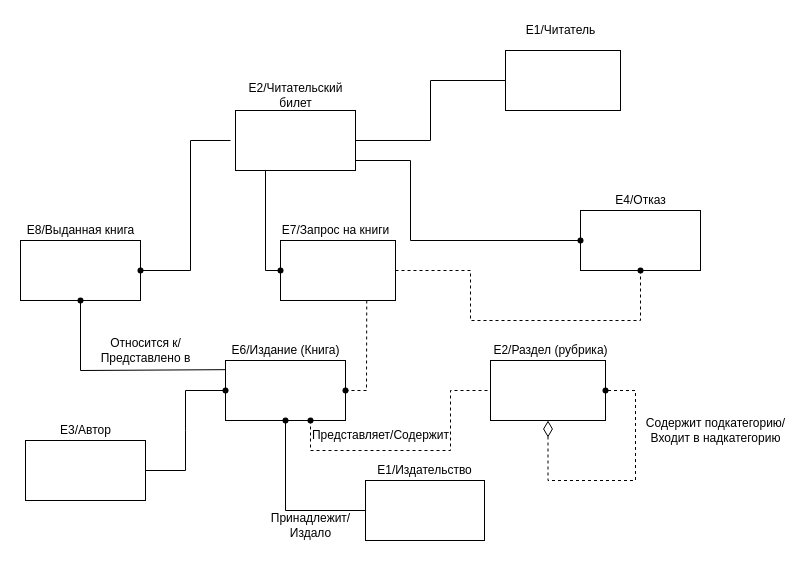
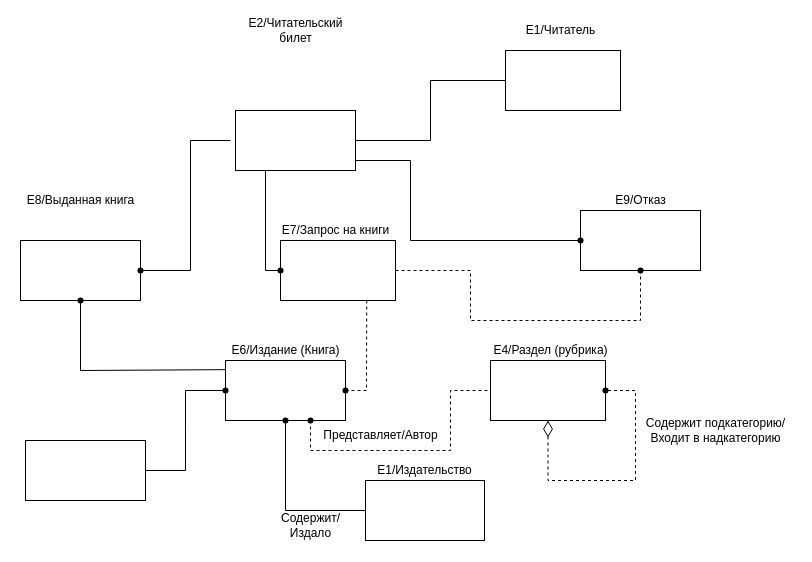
  <mxCell id="0" />
  <mxCell id="1" parent="0" />
  <mxCell id="2" value="" style="rounded=0;whiteSpace=wrap;html=1;" vertex="1" parent="1"><mxGeometry x="505" y="50" width="115" height="60" as="geometry" /></mxCell>
  <mxCell id="3" value="E1/Читатель" style="text;html=1;align=center;verticalAlign=middle;resizable=0;points=[];autosize=1;strokeColor=none;fillColor=none;" vertex="1" parent="1"><mxGeometry x="515" y="20" width="90" height="20" as="geometry" /></mxCell>
- <mxCell id="4" value="E2/Читательский&lt;br&gt;билет" style="text;html=1;align=center;verticalAlign=middle;resizable=0;points=[];autosize=1;strokeColor=none;fillColor=none;" vertex="1" parent="1"><mxGeometry x="240" y="80" width="110" height="30" as="geometry" /></mxCell>
+ <mxCell id="4" value="E2/Читательский&lt;br&gt;билет" style="text;html=1;align=center;verticalAlign=middle;resizable=0;points=[];autosize=1;strokeColor=none;fillColor=none;" vertex="1" parent="1"><mxGeometry x="240" y="15" width="110" height="30" as="geometry" /></mxCell>
  <mxCell id="5" value="" style="rounded=0;whiteSpace=wrap;html=1;" vertex="1" parent="1"><mxGeometry x="25" y="440" width="120" height="60" as="geometry" /></mxCell>
- <mxCell id="6" value="E3/Автор" style="text;html=1;align=center;verticalAlign=middle;resizable=0;points=[];autosize=1;strokeColor=none;fillColor=none;" vertex="1" parent="1"><mxGeometry x="50" y="420" width="70" height="20" as="geometry" /></mxCell>
  <mxCell id="7" value="" style="rounded=0;whiteSpace=wrap;html=1;" vertex="1" parent="1"><mxGeometry x="490" y="360" width="115" height="60" as="geometry" /></mxCell>
- <mxCell id="8" value="E2/Раздел (рубрика)" style="text;html=1;align=center;verticalAlign=middle;resizable=0;points=[];autosize=1;strokeColor=none;fillColor=none;" vertex="1" parent="1"><mxGeometry x="485" y="340" width="130" height="20" as="geometry" /></mxCell>
+ <mxCell id="8" value="E4/Раздел (рубрика)" style="text;html=1;align=center;verticalAlign=middle;resizable=0;points=[];autosize=1;strokeColor=none;fillColor=none;" vertex="1" parent="1"><mxGeometry x="485" y="340" width="130" height="20" as="geometry" /></mxCell>
  <mxCell id="9" value="" style="rounded=0;whiteSpace=wrap;html=1;" vertex="1" parent="1"><mxGeometry x="365" y="480" width="119" height="60" as="geometry" /></mxCell>
  <mxCell id="10" value="E1/Издательство" style="text;html=1;align=center;verticalAlign=middle;resizable=0;points=[];autosize=1;strokeColor=none;fillColor=none;" vertex="1" parent="1"><mxGeometry x="369" y="460" width="110" height="20" as="geometry" /></mxCell>
  <mxCell id="11" value="" style="rounded=0;whiteSpace=wrap;html=1;" vertex="1" parent="1"><mxGeometry x="280" y="240" width="115" height="60" as="geometry" /></mxCell>
  <mxCell id="12" value="E7/Запрос на книги" style="text;html=1;align=center;verticalAlign=middle;resizable=0;points=[];autosize=1;strokeColor=none;fillColor=none;" vertex="1" parent="1"><mxGeometry x="275" y="220" width="120" height="20" as="geometry" /></mxCell>
  <mxCell id="13" value="" style="rounded=0;whiteSpace=wrap;html=1;" vertex="1" parent="1"><mxGeometry x="20" y="240" width="120" height="60" as="geometry" /></mxCell>
- <mxCell id="14" value="E8/Выданная книга" style="text;html=1;align=center;verticalAlign=middle;resizable=0;points=[];autosize=1;strokeColor=none;fillColor=none;" vertex="1" parent="1"><mxGeometry x="20" y="220" width="120" height="20" as="geometry" /></mxCell>
+ <mxCell id="14" value="E8/Выданная книга" style="text;html=1;align=center;verticalAlign=middle;resizable=0;points=[];autosize=1;strokeColor=none;fillColor=none;" vertex="1" parent="1"><mxGeometry x="20" y="190" width="120" height="20" as="geometry" /></mxCell>
  <mxCell id="15" value="" style="rounded=0;whiteSpace=wrap;html=1;" vertex="1" parent="1"><mxGeometry x="580" y="210" width="120" height="60" as="geometry" /></mxCell>
- <mxCell id="16" value="E4/Отказ" style="text;html=1;align=center;verticalAlign=middle;resizable=0;points=[];autosize=1;strokeColor=none;fillColor=none;" vertex="1" parent="1"><mxGeometry x="605" y="190" width="70" height="20" as="geometry" /></mxCell>
+ <mxCell id="16" value="E9/Отказ" style="text;html=1;align=center;verticalAlign=middle;resizable=0;points=[];autosize=1;strokeColor=none;fillColor=none;" vertex="1" parent="1"><mxGeometry x="605" y="190" width="70" height="20" as="geometry" /></mxCell>
  <mxCell id="17" value="" style="rounded=0;whiteSpace=wrap;html=1;" vertex="1" parent="1"><mxGeometry x="235" y="110" width="120" height="60" as="geometry" /></mxCell>
  <mxCell id="18" value="" style="endArrow=none;html=1;rounded=0;exitX=1;exitY=0.5;exitDx=0;exitDy=0;entryX=0;entryY=0.5;entryDx=0;entryDy=0;" edge="1" parent="1" source="17" target="2"><mxGeometry width="50" height="50" relative="1" as="geometry"><mxPoint x="370" y="140" as="sourcePoint" /><mxPoint x="500" y="80" as="targetPoint" /><Array as="points"><mxPoint x="430" y="140" /><mxPoint x="430" y="80" /></Array></mxGeometry></mxCell>
  <mxCell id="19" value="" style="rounded=0;whiteSpace=wrap;html=1;" vertex="1" parent="1"><mxGeometry x="225" y="360" width="120" height="60" as="geometry" /></mxCell>
  <mxCell id="20" value="E6/Издание (Книга)" style="text;html=1;align=center;verticalAlign=middle;resizable=0;points=[];autosize=1;strokeColor=none;fillColor=none;" vertex="1" parent="1"><mxGeometry x="225" y="340" width="120" height="20" as="geometry" /></mxCell>
  <mxCell id="21" value="" style="endArrow=none;html=1;rounded=0;dashed=1;exitX=0.465;exitY=0.61;exitDx=0;exitDy=0;entryX=0;entryY=0.5;entryDx=0;entryDy=0;exitPerimeter=0;" edge="1" parent="1" source="22" target="7"><mxGeometry relative="1" as="geometry"><mxPoint x="285" y="470" as="sourcePoint" /><mxPoint x="445" y="470" as="targetPoint" /><Array as="points"><mxPoint x="310" y="450" /><mxPoint x="450" y="450" /><mxPoint x="450" y="390" /></Array></mxGeometry></mxCell>
  <mxCell id="22" value="" style="shape=waypoint;sketch=0;fillStyle=solid;size=6;pointerEvents=1;points=[];fillColor=none;resizable=0;rotatable=0;perimeter=centerPerimeter;snapToPoint=1;" vertex="1" parent="1"><mxGeometry x="290" y="400" width="40" height="40" as="geometry" /></mxCell>
- <mxCell id="23" value="Представляет/Содержит" style="text;html=1;align=center;verticalAlign=middle;resizable=0;points=[];autosize=1;strokeColor=none;fillColor=none;" vertex="1" parent="1"><mxGeometry x="305" y="425" width="150" height="20" as="geometry" /></mxCell>
+ <mxCell id="23" value="Представляет/Автор" style="text;html=1;align=center;verticalAlign=middle;resizable=0;points=[];autosize=1;strokeColor=none;fillColor=none;" vertex="1" parent="1"><mxGeometry x="305" y="425" width="150" height="20" as="geometry" /></mxCell>
  <mxCell id="24" value="" style="endArrow=none;html=1;rounded=0;exitX=1;exitY=0.5;exitDx=0;exitDy=0;entryX=0;entryY=0.5;entryDx=0;entryDy=0;" edge="1" parent="1" source="5" target="19"><mxGeometry relative="1" as="geometry"><mxPoint x="285" y="470" as="sourcePoint" /><mxPoint x="185" y="470" as="targetPoint" /><Array as="points"><mxPoint x="185" y="470" /><mxPoint x="185" y="430" /><mxPoint x="185" y="390" /></Array></mxGeometry></mxCell>
  <mxCell id="25" value="" style="shape=waypoint;sketch=0;fillStyle=solid;size=6;pointerEvents=1;points=[];fillColor=none;resizable=0;rotatable=0;perimeter=centerPerimeter;snapToPoint=1;" vertex="1" parent="1"><mxGeometry x="205" y="370" width="40" height="40" as="geometry" /></mxCell>
  <mxCell id="26" value="" style="endArrow=none;html=1;rounded=0;entryX=0;entryY=0.5;entryDx=0;entryDy=0;exitX=0.5;exitY=1;exitDx=0;exitDy=0;" edge="1" parent="1" source="19" target="9"><mxGeometry relative="1" as="geometry"><mxPoint x="285" y="570" as="sourcePoint" /><mxPoint x="445" y="480" as="targetPoint" /><Array as="points"><mxPoint x="285" y="510" /></Array></mxGeometry></mxCell>
  <mxCell id="27" value="" style="shape=waypoint;sketch=0;fillStyle=solid;size=6;pointerEvents=1;points=[];fillColor=none;resizable=0;rotatable=0;perimeter=centerPerimeter;snapToPoint=1;" vertex="1" parent="1"><mxGeometry x="265" y="400" width="40" height="40" as="geometry" /></mxCell>
  <mxCell id="28" value="" style="endArrow=close;html=1;dashed=1;endSize=12;startArrow=diamondThin;startSize=14;startFill=0;edgeStyle=orthogonalEdgeStyle;rounded=0;entryX=1;entryY=0.5;entryDx=0;entryDy=0;exitX=0.5;exitY=1;exitDx=0;exitDy=0;" edge="1" parent="1" source="7" target="7"><mxGeometry relative="1" as="geometry"><mxPoint x="505" y="470" as="sourcePoint" /><mxPoint x="695" y="460" as="targetPoint" /><Array as="points"><mxPoint x="548" y="480" /><mxPoint x="635" y="480" /><mxPoint x="635" y="390" /></Array></mxGeometry></mxCell>
  <mxCell id="29" value="" style="shape=waypoint;sketch=0;fillStyle=solid;size=6;pointerEvents=1;points=[];fillColor=none;resizable=0;rotatable=0;perimeter=centerPerimeter;snapToPoint=1;" vertex="1" parent="1"><mxGeometry x="585" y="370" width="40" height="40" as="geometry" /></mxCell>
  <mxCell id="30" value="" style="endArrow=none;html=1;rounded=0;exitDx=0;exitDy=0;startArrow=none;" edge="1" parent="1" source="31"><mxGeometry relative="1" as="geometry"><mxPoint x="260" y="210" as="sourcePoint" /><mxPoint x="230" y="140" as="targetPoint" /><Array as="points"><mxPoint x="190" y="270" /><mxPoint x="190" y="140" /></Array></mxGeometry></mxCell>
  <mxCell id="31" value="" style="shape=waypoint;sketch=0;fillStyle=solid;size=6;pointerEvents=1;points=[];fillColor=none;resizable=0;rotatable=0;perimeter=centerPerimeter;snapToPoint=1;" vertex="1" parent="1"><mxGeometry x="120" y="250" width="40" height="40" as="geometry" /></mxCell>
  <mxCell id="32" value="" style="endArrow=none;html=1;rounded=0;exitX=1;exitY=0.5;exitDx=0;exitDy=0;entryDx=0;entryDy=0;" edge="1" parent="1" source="13" target="31"><mxGeometry relative="1" as="geometry"><mxPoint x="140" y="270" as="sourcePoint" /><mxPoint x="235" y="140" as="targetPoint" /><Array as="points" /></mxGeometry></mxCell>
  <mxCell id="33" value="" style="endArrow=none;html=1;rounded=0;entryX=0;entryY=0.5;entryDx=0;entryDy=0;" edge="1" parent="1" target="11"><mxGeometry relative="1" as="geometry"><mxPoint x="265" y="170" as="sourcePoint" /><mxPoint x="420" y="290" as="targetPoint" /><Array as="points"><mxPoint x="265" y="270" /></Array></mxGeometry></mxCell>
  <mxCell id="34" value="" style="shape=waypoint;sketch=0;fillStyle=solid;size=6;pointerEvents=1;points=[];fillColor=none;resizable=0;rotatable=0;perimeter=centerPerimeter;snapToPoint=1;" vertex="1" parent="1"><mxGeometry x="260" y="250" width="40" height="40" as="geometry" /></mxCell>
  <mxCell id="35" value="" style="endArrow=none;html=1;rounded=0;exitDx=0;exitDy=0;startArrow=none;" edge="1" parent="1" source="36"><mxGeometry relative="1" as="geometry"><mxPoint x="65" y="369.17" as="sourcePoint" /><mxPoint x="225" y="369.17" as="targetPoint" /><Array as="points"><mxPoint x="80" y="370" /></Array></mxGeometry></mxCell>
  <mxCell id="36" value="" style="shape=waypoint;sketch=0;fillStyle=solid;size=6;pointerEvents=1;points=[];fillColor=none;resizable=0;rotatable=0;perimeter=centerPerimeter;snapToPoint=1;" vertex="1" parent="1"><mxGeometry x="60" y="280" width="40" height="40" as="geometry" /></mxCell>
  <mxCell id="37" value="" style="endArrow=none;html=1;rounded=0;exitX=0.5;exitY=1;exitDx=0;exitDy=0;" edge="1" parent="1" source="13" target="36"><mxGeometry relative="1" as="geometry"><mxPoint x="80" y="300" as="sourcePoint" /><mxPoint x="225" y="369.17" as="targetPoint" /><Array as="points" /></mxGeometry></mxCell>
- <mxCell id="38" value="Относится к/&lt;br&gt;Представлено в" style="text;html=1;align=center;verticalAlign=middle;resizable=0;points=[];autosize=1;strokeColor=none;fillColor=none;" vertex="1" parent="1"><mxGeometry x="90" y="335" width="110" height="30" as="geometry" /></mxCell>
  <mxCell id="39" value="Содержит подкатегорию/&lt;br&gt;Входит в надкатегорию" style="text;html=1;align=center;verticalAlign=middle;resizable=0;points=[];autosize=1;strokeColor=none;fillColor=none;" vertex="1" parent="1"><mxGeometry x="640" y="415" width="150" height="30" as="geometry" /></mxCell>
  <mxCell id="40" value="" style="endArrow=none;html=1;rounded=0;entryX=0;entryY=0.5;entryDx=0;entryDy=0;" edge="1" parent="1" target="15"><mxGeometry relative="1" as="geometry"><mxPoint x="355" y="160" as="sourcePoint" /><mxPoint x="515" y="160" as="targetPoint" /><Array as="points"><mxPoint x="410" y="160" /><mxPoint x="410" y="240" /></Array></mxGeometry></mxCell>
  <mxCell id="41" value="" style="shape=waypoint;sketch=0;fillStyle=solid;size=6;pointerEvents=1;points=[];fillColor=none;resizable=0;rotatable=0;perimeter=centerPerimeter;snapToPoint=1;" vertex="1" parent="1"><mxGeometry x="560" y="220" width="40" height="40" as="geometry" /></mxCell>
- <mxCell id="42" value="Принадлежит/&lt;br&gt;Издало" style="text;html=1;align=center;verticalAlign=middle;resizable=0;points=[];autosize=1;strokeColor=none;fillColor=none;" vertex="1" parent="1"><mxGeometry x="265" y="510" width="90" height="30" as="geometry" /></mxCell>
+ <mxCell id="42" value="Содержит/&lt;br&gt;Издало" style="text;html=1;align=center;verticalAlign=middle;resizable=0;points=[];autosize=1;strokeColor=none;fillColor=none;" vertex="1" parent="1"><mxGeometry x="265" y="510" width="90" height="30" as="geometry" /></mxCell>
  <mxCell id="43" value="" style="endArrow=none;html=1;dashed=1;rounded=0;exitX=0.75;exitY=1;exitDx=0;exitDy=0;entryX=1;entryY=0.5;entryDx=0;entryDy=0;" edge="1" parent="1" source="11" target="19"><mxGeometry relative="1" as="geometry"><mxPoint x="350" y="380" as="sourcePoint" /><mxPoint x="510" y="380" as="targetPoint" /><Array as="points"><mxPoint x="366" y="390" /></Array></mxGeometry></mxCell>
  <mxCell id="44" value="" style="shape=waypoint;sketch=0;fillStyle=solid;size=6;pointerEvents=1;points=[];fillColor=none;resizable=0;rotatable=0;perimeter=centerPerimeter;snapToPoint=1;" vertex="1" parent="1"><mxGeometry x="325" y="370" width="40" height="40" as="geometry" /></mxCell>
  <mxCell id="45" value="" style="endArrow=none;html=1;dashed=1;rounded=0;exitX=1;exitY=0.5;exitDx=0;exitDy=0;entryX=0.5;entryY=1;entryDx=0;entryDy=0;" edge="1" parent="1" source="11" target="15"><mxGeometry relative="1" as="geometry"><mxPoint x="480" y="300" as="sourcePoint" /><mxPoint x="640" y="300" as="targetPoint" /><Array as="points"><mxPoint x="470" y="270" /><mxPoint x="470" y="320" /><mxPoint x="640" y="320" /></Array></mxGeometry></mxCell>
  <mxCell id="46" value="" style="shape=waypoint;sketch=0;fillStyle=solid;size=6;pointerEvents=1;points=[];fillColor=none;resizable=0;rotatable=0;perimeter=centerPerimeter;snapToPoint=1;" vertex="1" parent="1"><mxGeometry x="620" y="250" width="40" height="40" as="geometry" /></mxCell>
